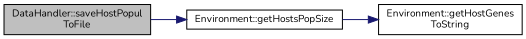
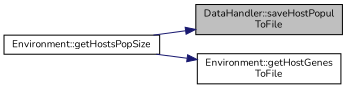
  digraph {
    fontname=Nunito
    rankdir=LR
    node [color=black fillcolor=white fontname=Nunito fontsize=10 shape=record style=filled]
    edge [color=midnightblue fontname=Nunito fontsize=10 labelfontname=Helvetica labelfontsize=10 style=solid]
    n1 [fillcolor=grey75 fontcolor=black height=0.2 label="DataHandler::saveHostPopul\lToFile" width=0.4]
    n2 [height=0.2 label="Environment::getHostsPopSize" width=0.4]
-   n3 [height=0.2 label="Environment::getHostGenes\lToString" width=0.4]
-   n1 -> n2
+   n3 [height=0.2 label="Environment::getHostGenes\lToFile" width=0.4]
+   n2 -> n1
    n2 -> n3
  }
